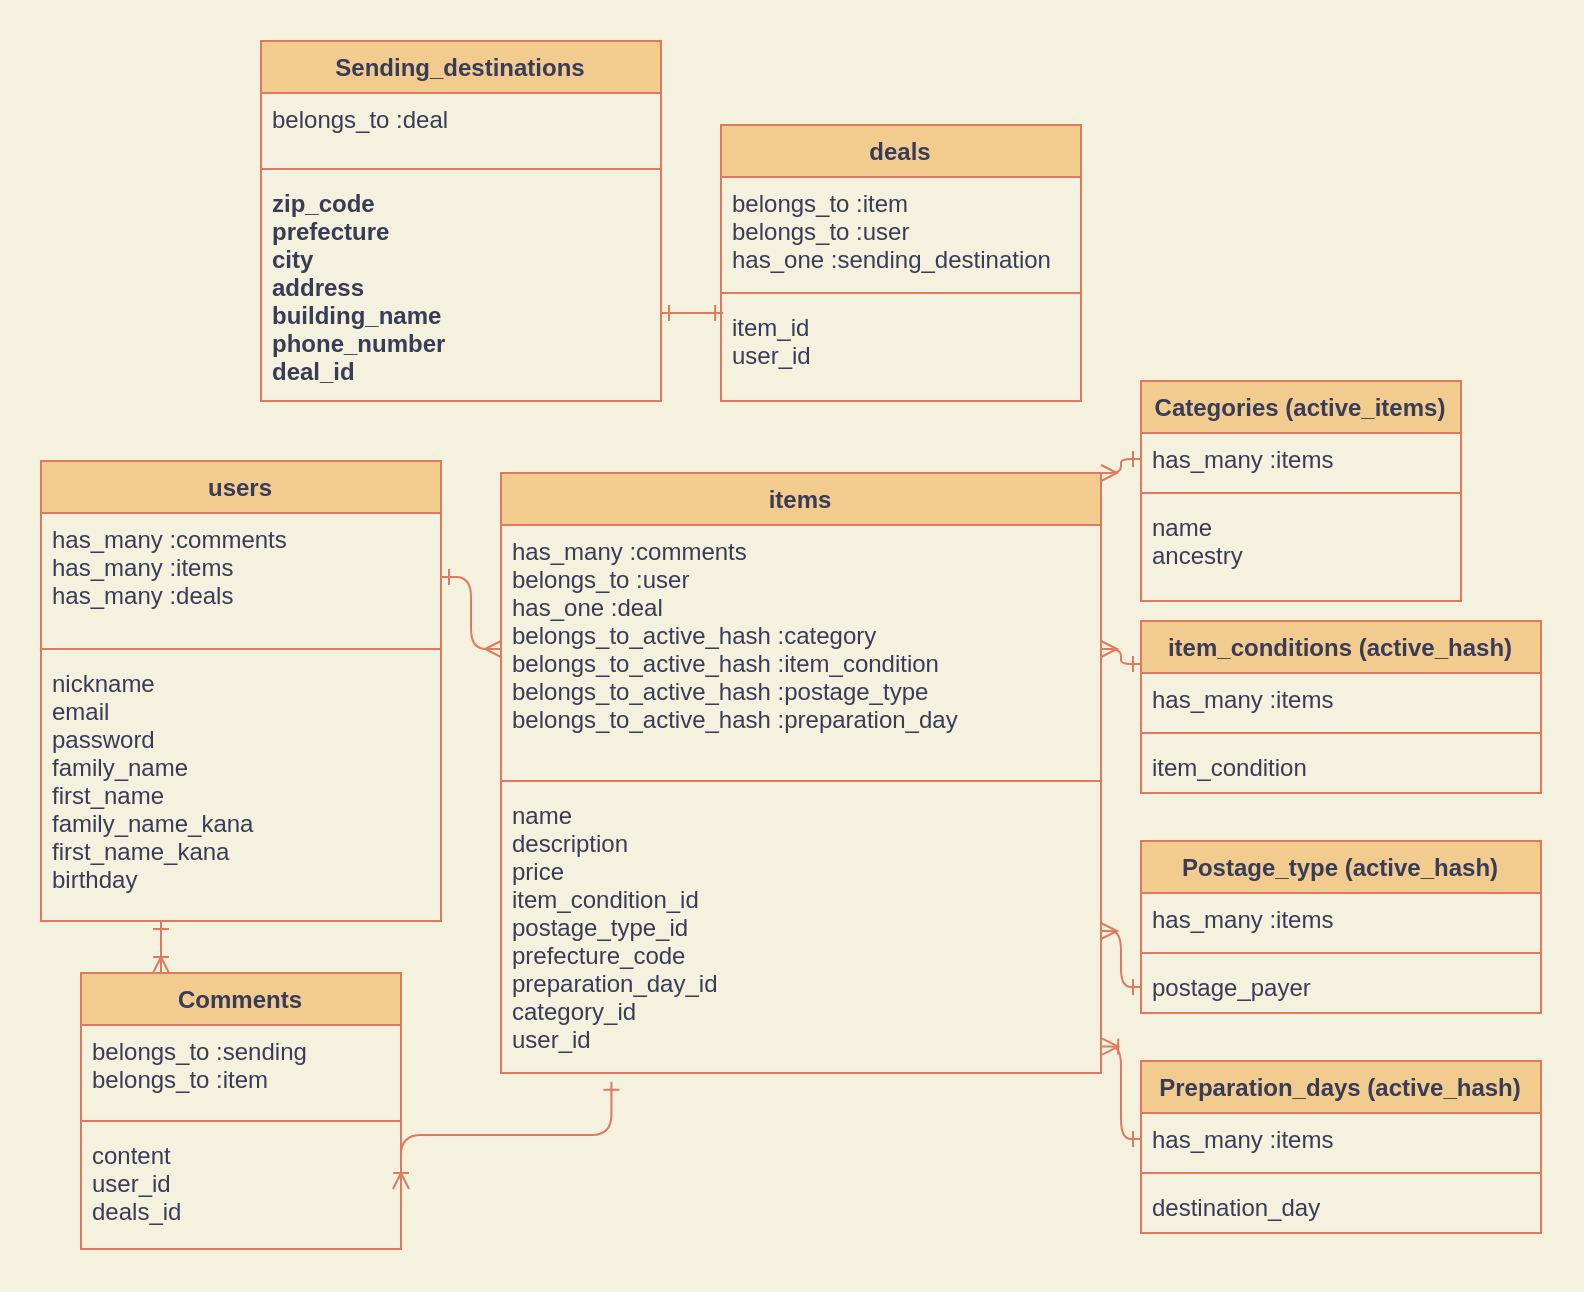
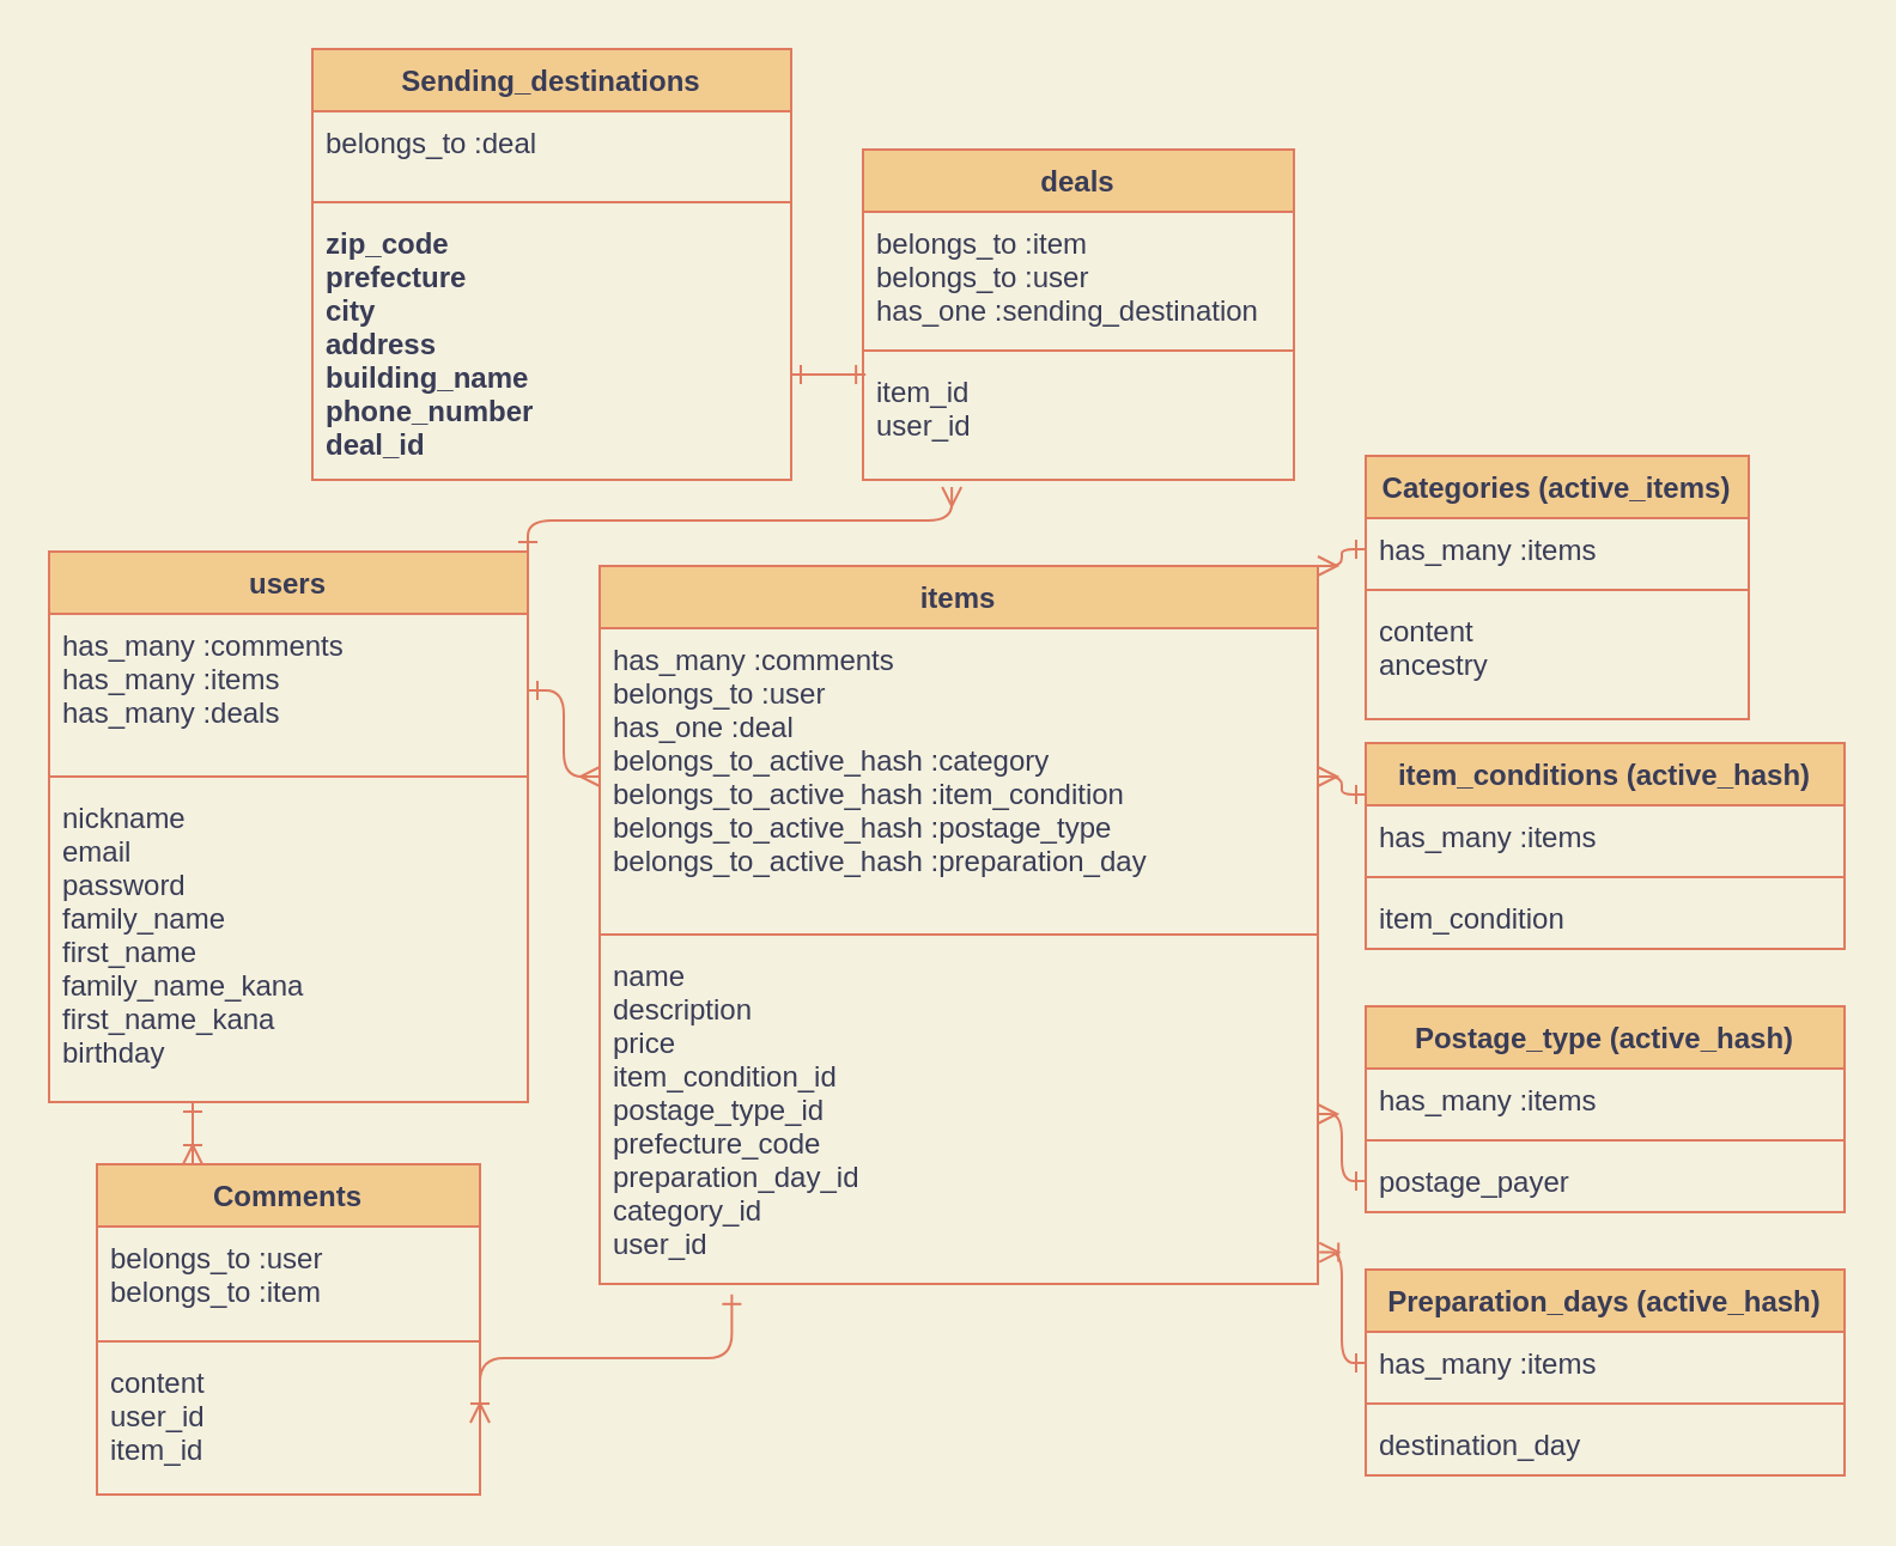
  <mxCell id="0" />
  <mxCell id="1" parent="0" />
  <mxCell id="2" value="" style="group;fontColor=#393C56;" parent="1" vertex="1" connectable="0"><mxGeometry x="250" y="190" width="520" height="426" as="geometry" /></mxCell>
  <mxCell id="3" value="Categories (active_items)" style="swimlane;fontStyle=1;align=center;verticalAlign=top;childLayout=stackLayout;horizontal=1;startSize=26;horizontalStack=0;resizeParent=1;resizeParentMax=0;resizeLast=0;collapsible=1;marginBottom=0;fillColor=#F2CC8F;strokeColor=#E07A5F;fontColor=#393C56;" parent="2" vertex="1"><mxGeometry x="320" width="160" height="110" as="geometry" /></mxCell>
  <mxCell id="4" value="has_many :items" style="text;strokeColor=none;fillColor=none;align=left;verticalAlign=top;spacingLeft=4;spacingRight=4;overflow=hidden;rotatable=0;points=[[0,0.5],[1,0.5]];portConstraint=eastwest;fontColor=#393C56;" parent="3" vertex="1"><mxGeometry y="26" width="160" height="26" as="geometry" /></mxCell>
  <mxCell id="5" value="" style="line;strokeWidth=1;fillColor=none;align=left;verticalAlign=middle;spacingTop=-1;spacingLeft=3;spacingRight=3;rotatable=0;labelPosition=right;points=[];portConstraint=eastwest;strokeColor=#E07A5F;fontColor=#393C56;labelBackgroundColor=#F4F1DE;" parent="3" vertex="1"><mxGeometry y="52" width="160" height="8" as="geometry" /></mxCell>
- <mxCell id="6" value="name&#10;ancestry" style="text;strokeColor=none;fillColor=none;align=left;verticalAlign=top;spacingLeft=4;spacingRight=4;overflow=hidden;rotatable=0;points=[[0,0.5],[1,0.5]];portConstraint=eastwest;fontColor=#393C56;" parent="3" vertex="1"><mxGeometry y="60" width="160" height="50" as="geometry" /></mxCell>
+ <mxCell id="6" value="content&#10;ancestry" style="text;strokeColor=none;fillColor=none;align=left;verticalAlign=top;spacingLeft=4;spacingRight=4;overflow=hidden;rotatable=0;points=[[0,0.5],[1,0.5]];portConstraint=eastwest;fontColor=#393C56;" parent="3" vertex="1"><mxGeometry y="60" width="160" height="50" as="geometry" /></mxCell>
  <mxCell id="7" style="edgeStyle=elbowEdgeStyle;rounded=1;sketch=0;orthogonalLoop=1;jettySize=auto;html=1;exitX=1;exitY=0;exitDx=0;exitDy=0;entryX=0;entryY=0.5;entryDx=0;entryDy=0;startArrow=ERmany;startFill=0;endArrow=ERone;endFill=0;strokeColor=#E07A5F;fillColor=#F2CC8F;fontColor=#393C56;labelBackgroundColor=#F4F1DE;" parent="2" source="8" target="4" edge="1"><mxGeometry relative="1" as="geometry" /></mxCell>
  <mxCell id="8" value="items" style="swimlane;fontStyle=1;align=center;verticalAlign=top;childLayout=stackLayout;horizontal=1;startSize=26;horizontalStack=0;resizeParent=1;resizeParentMax=0;resizeLast=0;collapsible=1;marginBottom=0;fillColor=#F2CC8F;strokeColor=#E07A5F;fontColor=#393C56;" parent="2" vertex="1"><mxGeometry y="46" width="300" height="300" as="geometry" /></mxCell>
  <mxCell id="9" value="has_many :comments&#10;belongs_to :user&#10;has_one :deal&#10;belongs_to_active_hash :category&#10;belongs_to_active_hash :item_condition&#10;belongs_to_active_hash :postage_type&#10;belongs_to_active_hash :preparation_day" style="text;strokeColor=none;fillColor=none;align=left;verticalAlign=top;spacingLeft=4;spacingRight=4;overflow=hidden;rotatable=0;points=[[0,0.5],[1,0.5]];portConstraint=eastwest;fontColor=#393C56;" parent="8" vertex="1"><mxGeometry y="26" width="300" height="124" as="geometry" /></mxCell>
  <mxCell id="10" value="" style="line;strokeWidth=1;fillColor=none;align=left;verticalAlign=middle;spacingTop=-1;spacingLeft=3;spacingRight=3;rotatable=0;labelPosition=right;points=[];portConstraint=eastwest;strokeColor=#E07A5F;fontColor=#393C56;labelBackgroundColor=#F4F1DE;" parent="8" vertex="1"><mxGeometry y="150" width="300" height="8" as="geometry" /></mxCell>
  <mxCell id="11" value="name&#10;description&#10;price&#10;item_condition_id&#10;postage_type_id&#10;prefecture_code&#10;preparation_day_id&#10;category_id&#10;user_id" style="text;strokeColor=none;fillColor=none;align=left;verticalAlign=top;spacingLeft=4;spacingRight=4;overflow=hidden;rotatable=0;points=[[0,0.5],[1,0.5]];portConstraint=eastwest;fontColor=#393C56;" parent="8" vertex="1"><mxGeometry y="158" width="300" height="142" as="geometry" /></mxCell>
  <mxCell id="12" value="" style="group;fontColor=#393C56;" parent="2" vertex="1" connectable="0"><mxGeometry x="320" y="120" width="200" height="306" as="geometry" /></mxCell>
  <mxCell id="13" value="item_conditions (active_hash)" style="swimlane;fontStyle=1;align=center;verticalAlign=top;childLayout=stackLayout;horizontal=1;startSize=26;horizontalStack=0;resizeParent=1;resizeParentMax=0;resizeLast=0;collapsible=1;marginBottom=0;fillColor=#F2CC8F;strokeColor=#E07A5F;fontColor=#393C56;" parent="12" vertex="1"><mxGeometry width="200" height="86" as="geometry" /></mxCell>
  <mxCell id="14" value="has_many :items" style="text;strokeColor=none;fillColor=none;align=left;verticalAlign=top;spacingLeft=4;spacingRight=4;overflow=hidden;rotatable=0;points=[[0,0.5],[1,0.5]];portConstraint=eastwest;fontColor=#393C56;" parent="13" vertex="1"><mxGeometry y="26" width="200" height="26" as="geometry" /></mxCell>
  <mxCell id="15" value="" style="line;strokeWidth=1;fillColor=none;align=left;verticalAlign=middle;spacingTop=-1;spacingLeft=3;spacingRight=3;rotatable=0;labelPosition=right;points=[];portConstraint=eastwest;strokeColor=#E07A5F;fontColor=#393C56;labelBackgroundColor=#F4F1DE;" parent="13" vertex="1"><mxGeometry y="52" width="200" height="8" as="geometry" /></mxCell>
  <mxCell id="16" value="item_condition" style="text;strokeColor=none;fillColor=none;align=left;verticalAlign=top;spacingLeft=4;spacingRight=4;overflow=hidden;rotatable=0;points=[[0,0.5],[1,0.5]];portConstraint=eastwest;fontColor=#393C56;" parent="13" vertex="1"><mxGeometry y="60" width="200" height="26" as="geometry" /></mxCell>
  <mxCell id="17" value="Postage_type (active_hash)" style="swimlane;fontStyle=1;align=center;verticalAlign=top;childLayout=stackLayout;horizontal=1;startSize=26;horizontalStack=0;resizeParent=1;resizeParentMax=0;resizeLast=0;collapsible=1;marginBottom=0;fillColor=#F2CC8F;strokeColor=#E07A5F;fontColor=#393C56;" parent="12" vertex="1"><mxGeometry y="110" width="200" height="86" as="geometry" /></mxCell>
  <mxCell id="18" value="has_many :items" style="text;strokeColor=none;fillColor=none;align=left;verticalAlign=top;spacingLeft=4;spacingRight=4;overflow=hidden;rotatable=0;points=[[0,0.5],[1,0.5]];portConstraint=eastwest;fontColor=#393C56;" parent="17" vertex="1"><mxGeometry y="26" width="200" height="26" as="geometry" /></mxCell>
  <mxCell id="19" value="" style="line;strokeWidth=1;fillColor=none;align=left;verticalAlign=middle;spacingTop=-1;spacingLeft=3;spacingRight=3;rotatable=0;labelPosition=right;points=[];portConstraint=eastwest;strokeColor=#E07A5F;fontColor=#393C56;labelBackgroundColor=#F4F1DE;" parent="17" vertex="1"><mxGeometry y="52" width="200" height="8" as="geometry" /></mxCell>
  <mxCell id="20" value="postage_payer" style="text;strokeColor=none;fillColor=none;align=left;verticalAlign=top;spacingLeft=4;spacingRight=4;overflow=hidden;rotatable=0;points=[[0,0.5],[1,0.5]];portConstraint=eastwest;fontColor=#393C56;" parent="17" vertex="1"><mxGeometry y="60" width="200" height="26" as="geometry" /></mxCell>
  <mxCell id="21" value="Preparation_days (active_hash)" style="swimlane;fontStyle=1;align=center;verticalAlign=top;childLayout=stackLayout;horizontal=1;startSize=26;horizontalStack=0;resizeParent=1;resizeParentMax=0;resizeLast=0;collapsible=1;marginBottom=0;fillColor=#F2CC8F;strokeColor=#E07A5F;fontColor=#393C56;" parent="12" vertex="1"><mxGeometry y="220" width="200" height="86" as="geometry" /></mxCell>
  <mxCell id="22" value="has_many :items" style="text;strokeColor=none;fillColor=none;align=left;verticalAlign=top;spacingLeft=4;spacingRight=4;overflow=hidden;rotatable=0;points=[[0,0.5],[1,0.5]];portConstraint=eastwest;fontColor=#393C56;" parent="21" vertex="1"><mxGeometry y="26" width="200" height="26" as="geometry" /></mxCell>
  <mxCell id="23" value="" style="line;strokeWidth=1;fillColor=none;align=left;verticalAlign=middle;spacingTop=-1;spacingLeft=3;spacingRight=3;rotatable=0;labelPosition=right;points=[];portConstraint=eastwest;strokeColor=#E07A5F;fontColor=#393C56;labelBackgroundColor=#F4F1DE;" parent="21" vertex="1"><mxGeometry y="52" width="200" height="8" as="geometry" /></mxCell>
  <mxCell id="24" value="destination_day" style="text;strokeColor=none;fillColor=none;align=left;verticalAlign=top;spacingLeft=4;spacingRight=4;overflow=hidden;rotatable=0;points=[[0,0.5],[1,0.5]];portConstraint=eastwest;fontColor=#393C56;" parent="21" vertex="1"><mxGeometry y="60" width="200" height="26" as="geometry" /></mxCell>
  <mxCell id="25" style="edgeStyle=elbowEdgeStyle;rounded=1;sketch=0;orthogonalLoop=1;jettySize=auto;html=1;exitX=1;exitY=0.5;exitDx=0;exitDy=0;entryX=0;entryY=0.25;entryDx=0;entryDy=0;startArrow=ERmany;startFill=0;endArrow=ERone;endFill=0;strokeColor=#E07A5F;fillColor=#F2CC8F;fontColor=#393C56;labelBackgroundColor=#F4F1DE;" parent="2" source="9" target="13" edge="1"><mxGeometry relative="1" as="geometry" /></mxCell>
  <mxCell id="26" style="edgeStyle=elbowEdgeStyle;rounded=1;sketch=0;orthogonalLoop=1;jettySize=auto;html=1;exitX=1;exitY=0.5;exitDx=0;exitDy=0;entryX=0;entryY=0.5;entryDx=0;entryDy=0;startArrow=ERmany;startFill=0;endArrow=ERone;endFill=0;strokeColor=#E07A5F;fillColor=#F2CC8F;fontColor=#393C56;labelBackgroundColor=#F4F1DE;" parent="2" source="11" target="20" edge="1"><mxGeometry relative="1" as="geometry" /></mxCell>
  <mxCell id="27" style="edgeStyle=elbowEdgeStyle;rounded=1;sketch=0;orthogonalLoop=1;jettySize=auto;html=1;exitX=0;exitY=0.5;exitDx=0;exitDy=0;entryX=1.002;entryY=0.907;entryDx=0;entryDy=0;entryPerimeter=0;startArrow=ERone;startFill=0;endArrow=ERoneToMany;endFill=0;strokeColor=#E07A5F;fillColor=#F2CC8F;fontColor=#393C56;labelBackgroundColor=#F4F1DE;" parent="2" source="22" target="11" edge="1"><mxGeometry relative="1" as="geometry" /></mxCell>
  <mxCell id="28" style="rounded=1;sketch=0;orthogonalLoop=1;jettySize=auto;html=1;entryX=0.006;entryY=0.12;entryDx=0;entryDy=0;entryPerimeter=0;startArrow=ERone;startFill=0;endArrow=ERone;endFill=0;strokeColor=#E07A5F;fillColor=#F2CC8F;fontColor=#393C56;edgeStyle=elbowEdgeStyle;elbow=vertical;" parent="1" source="48" target="44" edge="1"><mxGeometry relative="1" as="geometry" /></mxCell>
  <mxCell id="29" style="edgeStyle=elbowEdgeStyle;rounded=1;sketch=0;orthogonalLoop=1;jettySize=auto;html=1;exitX=0.25;exitY=0;exitDx=0;exitDy=0;startArrow=ERoneToMany;startFill=0;endArrow=ERone;endFill=0;strokeColor=#E07A5F;fillColor=#F2CC8F;fontColor=#393C56;labelBackgroundColor=#F4F1DE;" parent="1" source="37" target="36" edge="1"><mxGeometry relative="1" as="geometry" /></mxCell>
  <mxCell id="30" style="edgeStyle=elbowEdgeStyle;rounded=1;sketch=0;orthogonalLoop=1;jettySize=auto;html=1;exitX=1;exitY=0.5;exitDx=0;exitDy=0;startArrow=ERone;startFill=0;endArrow=ERmany;endFill=0;strokeColor=#E07A5F;fillColor=#F2CC8F;fontColor=#393C56;labelBackgroundColor=#F4F1DE;" parent="1" source="34" target="9" edge="1"><mxGeometry relative="1" as="geometry" /></mxCell>
  <mxCell id="31" style="edgeStyle=elbowEdgeStyle;rounded=1;sketch=0;orthogonalLoop=1;jettySize=auto;html=1;exitX=1;exitY=0.5;exitDx=0;exitDy=0;entryX=0.184;entryY=1.031;entryDx=0;entryDy=0;entryPerimeter=0;startArrow=ERoneToMany;startFill=0;endArrow=ERone;endFill=0;strokeColor=#E07A5F;fillColor=#F2CC8F;fontColor=#393C56;elbow=vertical;labelBackgroundColor=#F4F1DE;" parent="1" source="40" target="11" edge="1"><mxGeometry relative="1" as="geometry" /></mxCell>
+ <mxCell id="32" style="edgeStyle=elbowEdgeStyle;rounded=1;sketch=0;orthogonalLoop=1;jettySize=auto;elbow=vertical;html=1;exitX=1;exitY=0;exitDx=0;exitDy=0;entryX=0.206;entryY=1.06;entryDx=0;entryDy=0;entryPerimeter=0;startArrow=ERone;startFill=0;endArrow=ERmany;endFill=0;strokeColor=#E07A5F;fillColor=#F2CC8F;fontColor=#393C56;" parent="1" source="33" target="44" edge="1"><mxGeometry relative="1" as="geometry" /></mxCell>
  <mxCell id="33" value="users" style="swimlane;fontStyle=1;align=center;verticalAlign=top;childLayout=stackLayout;horizontal=1;startSize=26;horizontalStack=0;resizeParent=1;resizeParentMax=0;resizeLast=0;collapsible=1;marginBottom=0;fillColor=#F2CC8F;strokeColor=#E07A5F;fontColor=#393C56;" parent="1" vertex="1"><mxGeometry x="20" y="230" width="200" height="230" as="geometry" /></mxCell>
  <mxCell id="34" value="has_many :comments&#10;has_many :items&#10;has_many :deals" style="text;strokeColor=none;fillColor=none;align=left;verticalAlign=top;spacingLeft=4;spacingRight=4;overflow=hidden;rotatable=0;points=[[0,0.5],[1,0.5]];portConstraint=eastwest;fontColor=#393C56;" parent="33" vertex="1"><mxGeometry y="26" width="200" height="64" as="geometry" /></mxCell>
  <mxCell id="35" value="" style="line;strokeWidth=1;fillColor=none;align=left;verticalAlign=middle;spacingTop=-1;spacingLeft=3;spacingRight=3;rotatable=0;labelPosition=right;points=[];portConstraint=eastwest;strokeColor=#E07A5F;fontColor=#393C56;labelBackgroundColor=#F4F1DE;" parent="33" vertex="1"><mxGeometry y="90" width="200" height="8" as="geometry" /></mxCell>
  <mxCell id="36" value="nickname&#10;email&#10;password&#10;family_name&#10;first_name&#10;family_name_kana&#10;first_name_kana&#10;birthday" style="text;strokeColor=none;fillColor=none;align=left;verticalAlign=top;spacingLeft=4;spacingRight=4;overflow=hidden;rotatable=0;points=[[0,0.5],[1,0.5]];portConstraint=eastwest;fontColor=#393C56;" parent="33" vertex="1"><mxGeometry y="98" width="200" height="132" as="geometry" /></mxCell>
  <mxCell id="37" value="Comments" style="swimlane;fontStyle=1;align=center;verticalAlign=top;childLayout=stackLayout;horizontal=1;startSize=26;horizontalStack=0;resizeParent=1;resizeParentMax=0;resizeLast=0;collapsible=1;marginBottom=0;fillColor=#F2CC8F;strokeColor=#E07A5F;fontColor=#393C56;" parent="1" vertex="1"><mxGeometry x="40" y="486" width="160" height="138" as="geometry" /></mxCell>
- <mxCell id="38" value="belongs_to :sending&#10;belongs_to :item" style="text;strokeColor=none;fillColor=none;align=left;verticalAlign=top;spacingLeft=4;spacingRight=4;overflow=hidden;rotatable=0;points=[[0,0.5],[1,0.5]];portConstraint=eastwest;fontColor=#393C56;" parent="37" vertex="1"><mxGeometry y="26" width="160" height="44" as="geometry" /></mxCell>
+ <mxCell id="38" value="belongs_to :user&#10;belongs_to :item" style="text;strokeColor=none;fillColor=none;align=left;verticalAlign=top;spacingLeft=4;spacingRight=4;overflow=hidden;rotatable=0;points=[[0,0.5],[1,0.5]];portConstraint=eastwest;fontColor=#393C56;" parent="37" vertex="1"><mxGeometry y="26" width="160" height="44" as="geometry" /></mxCell>
  <mxCell id="39" value="" style="line;strokeWidth=1;fillColor=none;align=left;verticalAlign=middle;spacingTop=-1;spacingLeft=3;spacingRight=3;rotatable=0;labelPosition=right;points=[];portConstraint=eastwest;strokeColor=#E07A5F;fontColor=#393C56;labelBackgroundColor=#F4F1DE;" parent="37" vertex="1"><mxGeometry y="70" width="160" height="8" as="geometry" /></mxCell>
- <mxCell id="40" value="content&#10;user_id&#10;deals_id" style="text;strokeColor=none;fillColor=none;align=left;verticalAlign=top;spacingLeft=4;spacingRight=4;overflow=hidden;rotatable=0;points=[[0,0.5],[1,0.5]];portConstraint=eastwest;fontColor=#393C56;" parent="37" vertex="1"><mxGeometry y="78" width="160" height="60" as="geometry" /></mxCell>
+ <mxCell id="40" value="content&#10;user_id&#10;item_id" style="text;strokeColor=none;fillColor=none;align=left;verticalAlign=top;spacingLeft=4;spacingRight=4;overflow=hidden;rotatable=0;points=[[0,0.5],[1,0.5]];portConstraint=eastwest;fontColor=#393C56;" parent="37" vertex="1"><mxGeometry y="78" width="160" height="60" as="geometry" /></mxCell>
  <mxCell id="41" value="deals" style="swimlane;fontStyle=1;align=center;verticalAlign=top;childLayout=stackLayout;horizontal=1;startSize=26;horizontalStack=0;resizeParent=1;resizeParentMax=0;resizeLast=0;collapsible=1;marginBottom=0;fillColor=#F2CC8F;strokeColor=#E07A5F;fontColor=#393C56;" parent="1" vertex="1"><mxGeometry x="360" y="62" width="180" height="138" as="geometry" /></mxCell>
  <mxCell id="42" value="belongs_to :item&#10;belongs_to :user&#10;has_one :sending_destination" style="text;strokeColor=none;fillColor=none;align=left;verticalAlign=top;spacingLeft=4;spacingRight=4;overflow=hidden;rotatable=0;points=[[0,0.5],[1,0.5]];portConstraint=eastwest;fontColor=#393C56;" parent="41" vertex="1"><mxGeometry y="26" width="180" height="54" as="geometry" /></mxCell>
  <mxCell id="43" value="" style="line;strokeWidth=1;fillColor=none;align=left;verticalAlign=middle;spacingTop=-1;spacingLeft=3;spacingRight=3;rotatable=0;labelPosition=right;points=[];portConstraint=eastwest;strokeColor=#E07A5F;fontColor=#393C56;labelBackgroundColor=#F4F1DE;" parent="41" vertex="1"><mxGeometry y="80" width="180" height="8" as="geometry" /></mxCell>
  <mxCell id="44" value="item_id&#10;user_id" style="text;strokeColor=none;fillColor=none;align=left;verticalAlign=top;spacingLeft=4;spacingRight=4;overflow=hidden;rotatable=0;points=[[0,0.5],[1,0.5]];portConstraint=eastwest;fontColor=#393C56;" parent="41" vertex="1"><mxGeometry y="88" width="180" height="50" as="geometry" /></mxCell>
  <mxCell id="45" value="Sending_destinations" style="swimlane;fontStyle=1;align=center;verticalAlign=top;childLayout=stackLayout;horizontal=1;startSize=26;horizontalStack=0;resizeParent=1;resizeParentMax=0;resizeLast=0;collapsible=1;marginBottom=0;fillColor=#F2CC8F;strokeColor=#E07A5F;fontColor=#393C56;" parent="1" vertex="1"><mxGeometry x="130" y="20" width="200" height="180" as="geometry" /></mxCell>
  <mxCell id="46" value="belongs_to :deal" style="text;strokeColor=none;fillColor=none;align=left;verticalAlign=top;spacingLeft=4;spacingRight=4;overflow=hidden;rotatable=0;points=[[0,0.5],[1,0.5]];portConstraint=eastwest;fontColor=#393C56;" parent="45" vertex="1"><mxGeometry y="26" width="200" height="34" as="geometry" /></mxCell>
  <mxCell id="47" value="" style="line;strokeWidth=1;fillColor=none;align=left;verticalAlign=middle;spacingTop=-1;spacingLeft=3;spacingRight=3;rotatable=0;labelPosition=right;points=[];portConstraint=eastwest;strokeColor=#E07A5F;fontColor=#393C56;labelBackgroundColor=#F4F1DE;" parent="45" vertex="1"><mxGeometry y="60" width="200" height="8" as="geometry" /></mxCell>
  <mxCell id="48" value="zip_code&#10;prefecture&#10;city&#10;address&#10;building_name&#10;phone_number&#10;deal_id" style="text;strokeColor=none;fillColor=none;align=left;verticalAlign=top;spacingLeft=4;spacingRight=4;overflow=hidden;rotatable=0;points=[[0,0.5],[1,0.5]];portConstraint=eastwest;fontColor=#393C56;fontStyle=1" parent="45" vertex="1"><mxGeometry y="68" width="200" height="112" as="geometry" /></mxCell>
